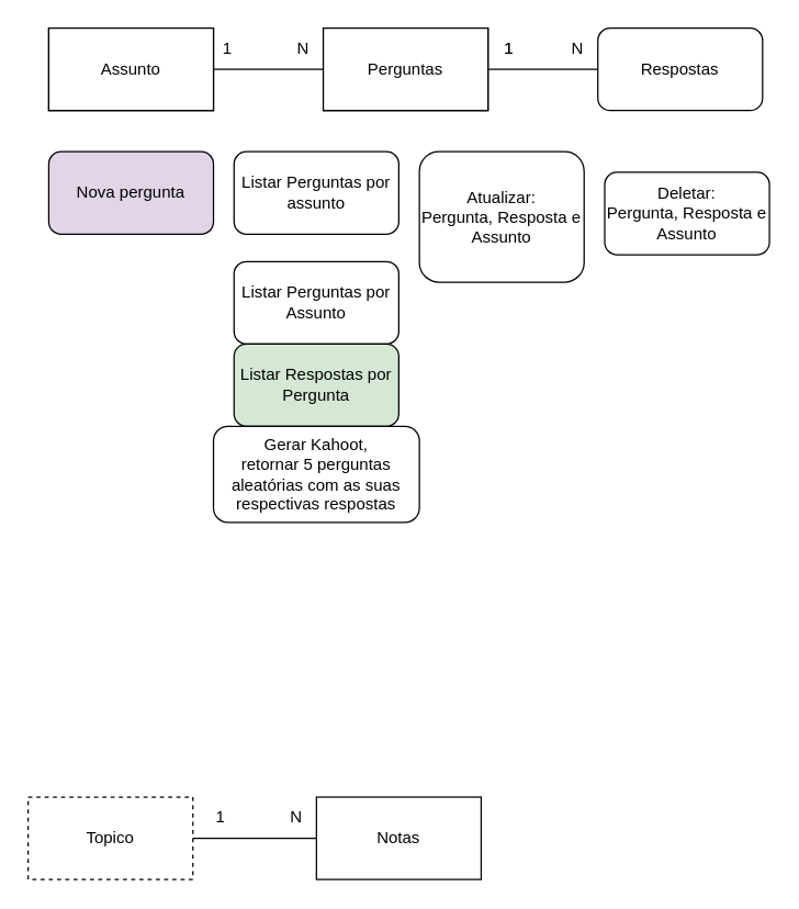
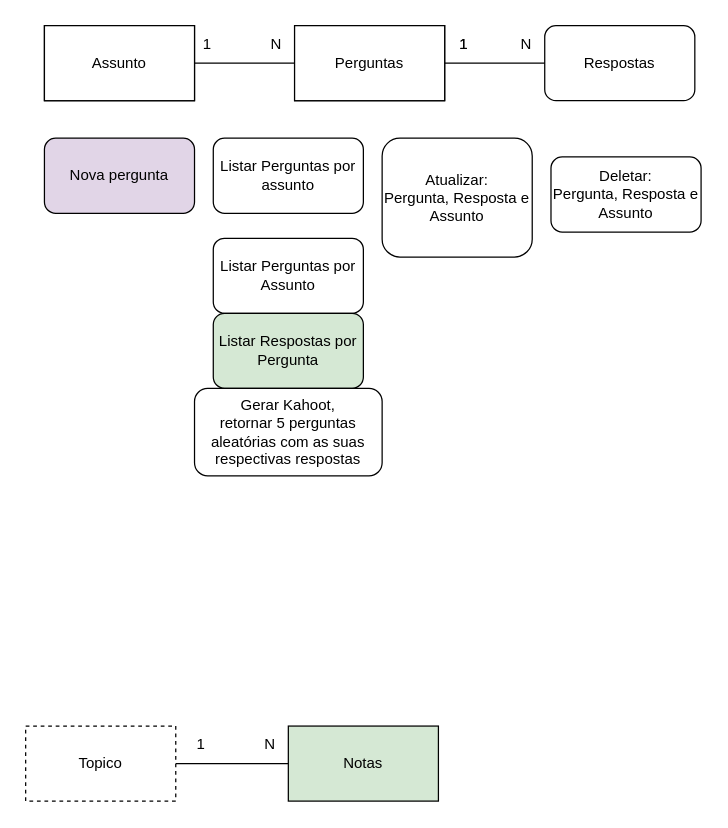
  <mxCell id="0" />
  <mxCell id="1" parent="0" />
  <mxCell id="2" value="Respostas" style="whiteSpace=wrap;html=1;rounded=1;" parent="1" vertex="1"><mxGeometry x="435" y="20" width="120" height="60" as="geometry" /></mxCell>
  <mxCell id="3" value="Perguntas" style="rounded=0;whiteSpace=wrap;html=1;" parent="1" vertex="1"><mxGeometry x="235" y="20" width="120" height="60" as="geometry" /></mxCell>
  <mxCell id="4" value="Assunto" style="rounded=0;whiteSpace=wrap;html=1;" parent="1" vertex="1"><mxGeometry x="35" y="20" width="120" height="60" as="geometry" /></mxCell>
  <mxCell id="5" value="" style="endArrow=none;html=1;rounded=0;" parent="1" source="2" target="3" edge="1"><mxGeometry width="50" height="50" relative="1" as="geometry"><mxPoint x="315" y="80" as="sourcePoint" /><mxPoint x="365" y="30" as="targetPoint" /></mxGeometry></mxCell>
  <mxCell id="6" value="" style="endArrow=none;html=1;rounded=0;exitX=0;exitY=0.5;exitDx=0;exitDy=0;" parent="1" source="3" target="4" edge="1"><mxGeometry width="50" height="50" relative="1" as="geometry"><mxPoint x="245" y="80" as="sourcePoint" /><mxPoint x="165" y="80" as="targetPoint" /></mxGeometry></mxCell>
  <mxCell id="7" value="1" style="text;html=1;align=center;verticalAlign=middle;resizable=0;points=[];autosize=1;strokeColor=none;fillColor=none;" parent="1" vertex="1"><mxGeometry x="150" y="20" width="30" height="30" as="geometry" /></mxCell>
  <mxCell id="8" value="N" style="text;html=1;align=center;verticalAlign=middle;resizable=0;points=[];autosize=1;strokeColor=none;fillColor=none;" parent="1" vertex="1"><mxGeometry x="205" y="20" width="30" height="30" as="geometry" /></mxCell>
  <mxCell id="9" value="N" style="text;html=1;align=center;verticalAlign=middle;resizable=0;points=[];autosize=1;strokeColor=none;fillColor=none;" parent="1" vertex="1"><mxGeometry x="405" y="20" width="30" height="30" as="geometry" /></mxCell>
  <mxCell id="10" value="1" style="text;html=1;align=center;verticalAlign=middle;resizable=0;points=[];autosize=1;strokeColor=none;fillColor=none;" parent="1" vertex="1"><mxGeometry x="355" y="20" width="30" height="30" as="geometry" /></mxCell>
  <mxCell id="11" value="Listar Perguntas por assunto" style="rounded=1;whiteSpace=wrap;html=1;" parent="1" vertex="1"><mxGeometry x="170" y="110" width="120" height="60" as="geometry" /></mxCell>
  <mxCell id="12" value="Nova pergunta" style="rounded=1;whiteSpace=wrap;html=1;fillColor=#e1d5e7;" parent="1" vertex="1"><mxGeometry x="35" y="110" width="120" height="60" as="geometry" /></mxCell>
  <mxCell id="13" value="Listar Perguntas por Assunto" style="rounded=1;whiteSpace=wrap;html=1;" parent="1" vertex="1"><mxGeometry x="170" y="190" width="120" height="60" as="geometry" /></mxCell>
  <mxCell id="14" value="Listar Respostas por Pergunta" style="rounded=1;whiteSpace=wrap;html=1;fillColor=#d5e8d4;" parent="1" vertex="1"><mxGeometry x="170" y="250" width="120" height="60" as="geometry" /></mxCell>
  <mxCell id="15" value="Atualizar:&lt;br&gt;Pergunta, Resposta e Assunto" style="rounded=1;whiteSpace=wrap;html=1;" parent="1" vertex="1"><mxGeometry x="305" y="110" width="120" height="95" as="geometry" /></mxCell>
  <mxCell id="16" value="Deletar:&lt;br&gt;Pergunta, Resposta e Assunto" style="rounded=1;whiteSpace=wrap;html=1;" parent="1" vertex="1"><mxGeometry x="440" y="125" width="120" height="60" as="geometry" /></mxCell>
  <mxCell id="17" value="Gerar Kahoot,&lt;br&gt;retornar 5 perguntas aleatórias com as suas respectivas respostas" style="rounded=1;whiteSpace=wrap;html=1;" parent="1" vertex="1"><mxGeometry x="155" y="310" width="150" height="70" as="geometry" /></mxCell>
  <mxCell id="18" value="Assunto" style="rounded=0;whiteSpace=wrap;html=1;" parent="1" vertex="1"><mxGeometry x="35" y="20" width="120" height="60" as="geometry" /></mxCell>
  <mxCell id="19" value="Perguntas" style="rounded=0;whiteSpace=wrap;html=1;" parent="1" vertex="1"><mxGeometry x="235" y="20" width="120" height="60" as="geometry" /></mxCell>
  <mxCell id="20" value="" style="endArrow=none;html=1;rounded=0;exitX=0;exitY=0.5;exitDx=0;exitDy=0;entryX=1;entryY=0.5;entryDx=0;entryDy=0;" parent="1" target="23" edge="1"><mxGeometry width="50" height="50" relative="1" as="geometry"><mxPoint x="230" y="610" as="sourcePoint" /><mxPoint x="150" y="610" as="targetPoint" /></mxGeometry></mxCell>
  <mxCell id="21" value="1" style="text;html=1;align=center;verticalAlign=middle;resizable=0;points=[];autosize=1;strokeColor=none;fillColor=none;" parent="1" vertex="1"><mxGeometry x="145" y="580" width="30" height="30" as="geometry" /></mxCell>
  <mxCell id="22" value="N" style="text;html=1;align=center;verticalAlign=middle;resizable=0;points=[];autosize=1;strokeColor=none;fillColor=none;" parent="1" vertex="1"><mxGeometry x="200" y="580" width="30" height="30" as="geometry" /></mxCell>
  <mxCell id="23" value="Topico" style="rounded=0;whiteSpace=wrap;html=1;dashed=1;" parent="1" vertex="1"><mxGeometry x="20" y="580" width="120" height="60" as="geometry" /></mxCell>
- <mxCell id="24" value="Notas" style="rounded=0;whiteSpace=wrap;html=1;" parent="1" vertex="1"><mxGeometry x="230" y="580" width="120" height="60" as="geometry" /></mxCell>
+ <mxCell id="24" value="Notas" style="rounded=0;whiteSpace=wrap;html=1;fillColor=#d5e8d4;" parent="1" vertex="1"><mxGeometry x="230" y="580" width="120" height="60" as="geometry" /></mxCell>
  <mxCell id="25" value="1" style="text;html=1;align=center;verticalAlign=middle;resizable=0;points=[];autosize=1;strokeColor=none;fillColor=none;" parent="1" vertex="1"><mxGeometry x="355" y="20" width="30" height="30" as="geometry" /></mxCell>
